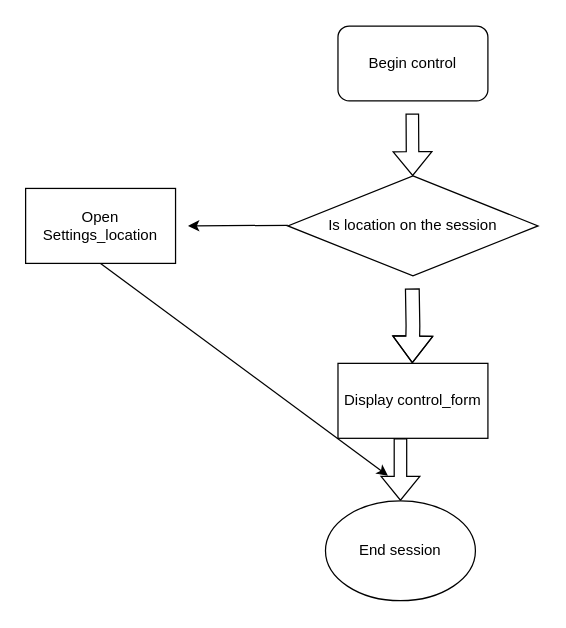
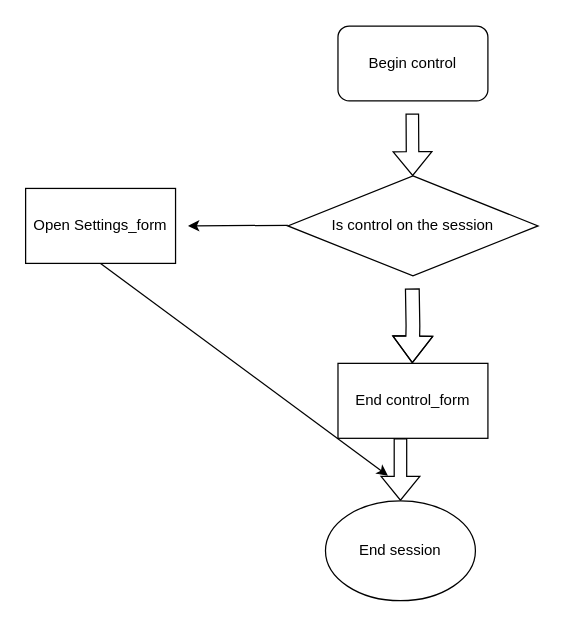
  <mxCell id="0" />
  <mxCell id="1" parent="0" />
  <mxCell id="2" value="Begin control" style="rounded=1;whiteSpace=wrap;html=1;" vertex="1" parent="1"><mxGeometry x="270" y="20" width="120" height="60" as="geometry" /></mxCell>
  <mxCell id="3" value="" style="shape=flexArrow;endArrow=classic;html=1;rounded=0;" edge="1" parent="1" target="4"><mxGeometry width="50" height="50" relative="1" as="geometry"><mxPoint x="329.5" y="90" as="sourcePoint" /><mxPoint x="329.5" y="150" as="targetPoint" /></mxGeometry></mxCell>
- <mxCell id="4" value="Is location on the session" style="rhombus;whiteSpace=wrap;html=1;" vertex="1" parent="1"><mxGeometry x="229.88" y="140" width="200.25" height="80" as="geometry" /></mxCell>
+ <mxCell id="4" value="Is control on the session" style="rhombus;whiteSpace=wrap;html=1;" vertex="1" parent="1"><mxGeometry x="229.88" y="140" width="200.25" height="80" as="geometry" /></mxCell>
  <mxCell id="5" value="" style="shape=flexArrow;endArrow=classic;html=1;rounded=0;width=11;endSize=6.77;" edge="1" parent="1"><mxGeometry width="50" height="50" relative="1" as="geometry"><mxPoint x="329.5" y="230" as="sourcePoint" /><mxPoint x="329.5" y="290" as="targetPoint" /><Array as="points"><mxPoint x="330" y="260" /></Array></mxGeometry></mxCell>
- <mxCell id="6" value="Display control_form" style="rounded=0;whiteSpace=wrap;html=1;" vertex="1" parent="1"><mxGeometry x="270.01" y="290" width="120" height="60" as="geometry" /></mxCell>
+ <mxCell id="6" value="End control_form" style="rounded=0;whiteSpace=wrap;html=1;" vertex="1" parent="1"><mxGeometry x="270.01" y="290" width="120" height="60" as="geometry" /></mxCell>
  <mxCell id="7" value="" style="shape=flexArrow;endArrow=classic;html=1;rounded=0;" edge="1" parent="1" target="8"><mxGeometry width="50" height="50" relative="1" as="geometry"><mxPoint x="320" y="350" as="sourcePoint" /><mxPoint x="320" y="420" as="targetPoint" /></mxGeometry></mxCell>
  <mxCell id="8" value="End session" style="ellipse;whiteSpace=wrap;html=1;" vertex="1" parent="1"><mxGeometry x="260" y="400" width="120" height="80" as="geometry" /></mxCell>
  <mxCell id="9" value="" style="endArrow=classic;html=1;rounded=0;" edge="1" parent="1"><mxGeometry width="50" height="50" relative="1" as="geometry"><mxPoint x="229.88" y="179.5" as="sourcePoint" /><mxPoint x="150" y="180" as="targetPoint" /></mxGeometry></mxCell>
- <mxCell id="10" value="Open Settings_location" style="rounded=0;whiteSpace=wrap;html=1;" vertex="1" parent="1"><mxGeometry x="20" y="150" width="120" height="60" as="geometry" /></mxCell>
+ <mxCell id="10" value="Open Settings_form" style="rounded=0;whiteSpace=wrap;html=1;" vertex="1" parent="1"><mxGeometry x="20" y="150" width="120" height="60" as="geometry" /></mxCell>
  <mxCell id="11" value="" style="endArrow=classic;html=1;rounded=0;exitX=0.5;exitY=1;exitDx=0;exitDy=0;" edge="1" parent="1" source="10"><mxGeometry width="50" height="50" relative="1" as="geometry"><mxPoint x="120" y="280" as="sourcePoint" /><mxPoint x="310" y="380" as="targetPoint" /></mxGeometry></mxCell>
